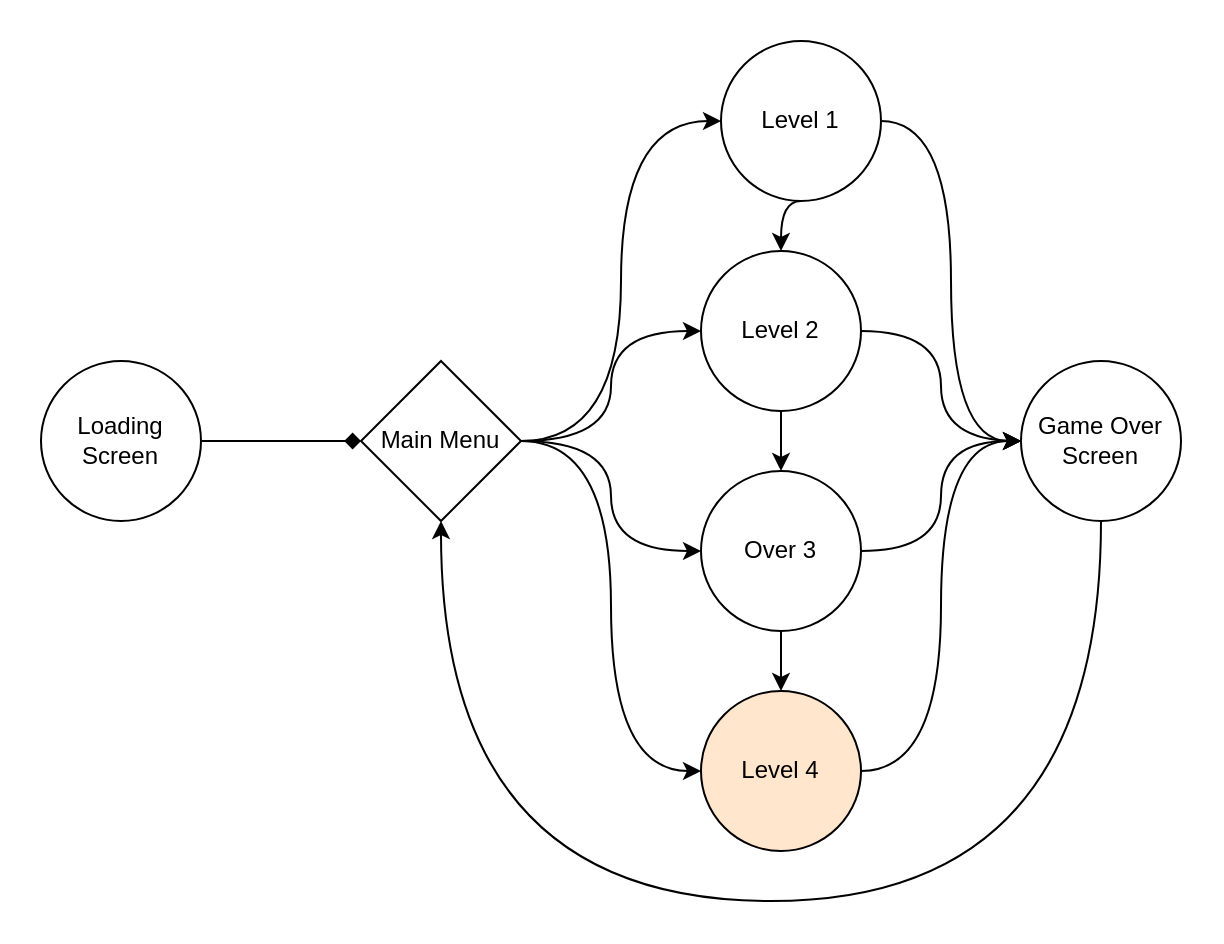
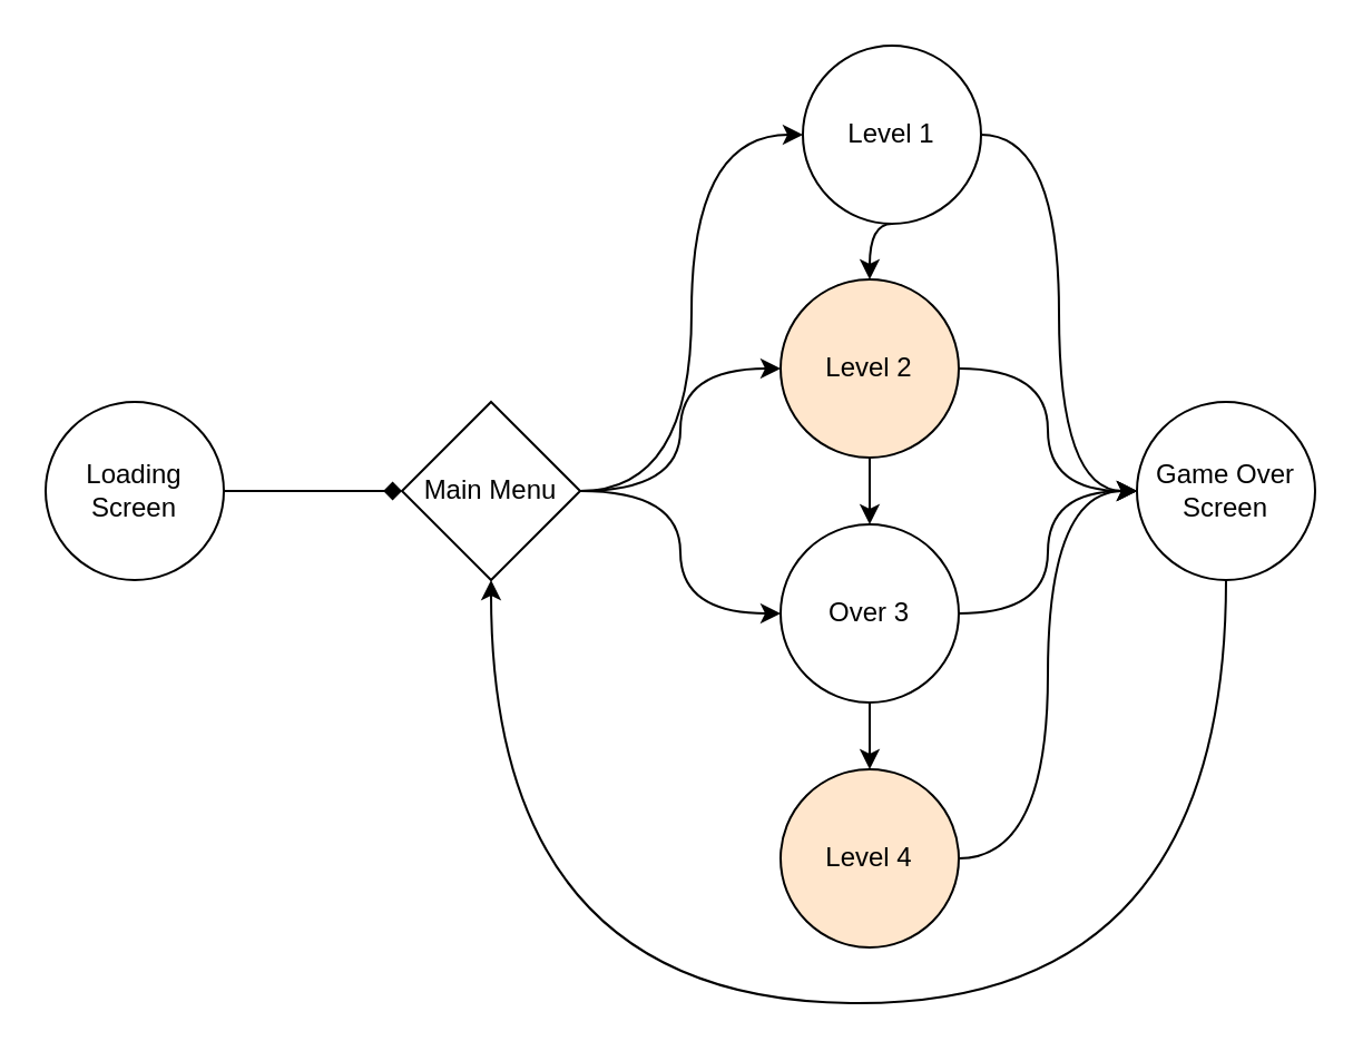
  <mxCell id="0" />
  <mxCell id="1" parent="0" />
  <mxCell id="2" style="edgeStyle=orthogonalEdgeStyle;rounded=0;orthogonalLoop=1;jettySize=auto;html=1;exitX=1;exitY=0.5;exitDx=0;exitDy=0;entryX=0;entryY=0.5;entryDx=0;entryDy=0;endArrow=diamond;" edge="1" parent="1" source="3" target="8"><mxGeometry relative="1" as="geometry" /></mxCell>
  <mxCell id="3" value="Loading Screen" style="ellipse;whiteSpace=wrap;html=1;aspect=fixed;" vertex="1" parent="1"><mxGeometry x="20" y="180" width="80" height="80" as="geometry" /></mxCell>
  <mxCell id="4" style="edgeStyle=orthogonalEdgeStyle;rounded=0;orthogonalLoop=1;jettySize=auto;html=1;exitX=1;exitY=0.5;exitDx=0;exitDy=0;entryX=0;entryY=0.5;entryDx=0;entryDy=0;curved=1;" edge="1" parent="1" source="8" target="11"><mxGeometry relative="1" as="geometry" /></mxCell>
  <mxCell id="5" style="edgeStyle=orthogonalEdgeStyle;rounded=0;orthogonalLoop=1;jettySize=auto;html=1;entryX=0;entryY=0.5;entryDx=0;entryDy=0;curved=1;" edge="1" parent="1" source="8" target="14"><mxGeometry relative="1" as="geometry" /></mxCell>
  <mxCell id="6" style="edgeStyle=orthogonalEdgeStyle;curved=1;rounded=0;orthogonalLoop=1;jettySize=auto;html=1;entryX=0;entryY=0.5;entryDx=0;entryDy=0;" edge="1" parent="1" source="8" target="17"><mxGeometry relative="1" as="geometry" /></mxCell>
- <mxCell id="7" style="edgeStyle=orthogonalEdgeStyle;curved=1;rounded=0;orthogonalLoop=1;jettySize=auto;html=1;entryX=0;entryY=0.5;entryDx=0;entryDy=0;" edge="1" parent="1" source="8" target="19"><mxGeometry relative="1" as="geometry" /></mxCell>
  <mxCell id="8" value="Main Menu" style="rhombus;whiteSpace=wrap;html=1;aspect=fixed;" vertex="1" parent="1"><mxGeometry x="180" y="180" width="80" height="80" as="geometry" /></mxCell>
  <mxCell id="9" style="edgeStyle=orthogonalEdgeStyle;curved=1;rounded=0;orthogonalLoop=1;jettySize=auto;html=1;exitX=1;exitY=0.5;exitDx=0;exitDy=0;entryX=0;entryY=0.5;entryDx=0;entryDy=0;" edge="1" parent="1" source="11" target="21"><mxGeometry relative="1" as="geometry" /></mxCell>
  <mxCell id="10" style="edgeStyle=orthogonalEdgeStyle;curved=1;rounded=0;orthogonalLoop=1;jettySize=auto;html=1;exitX=0.5;exitY=1;exitDx=0;exitDy=0;entryX=0.5;entryY=0;entryDx=0;entryDy=0;" edge="1" parent="1" source="11" target="14"><mxGeometry relative="1" as="geometry" /></mxCell>
  <mxCell id="11" value="Level 1" style="ellipse;whiteSpace=wrap;html=1;aspect=fixed;" vertex="1" parent="1"><mxGeometry x="360" y="20" width="80" height="80" as="geometry" /></mxCell>
- <mxCell id="12" style="edgeStyle=orthogonalEdgeStyle;curved=1;rounded=0;orthogonalLoop=1;jettySize=auto;html=1;entryX=0;entryY=0.5;entryDx=0;entryDy=0;endArrow=open;" edge="1" parent="1" source="14" target="21"><mxGeometry relative="1" as="geometry" /></mxCell>
+ <mxCell id="12" style="edgeStyle=orthogonalEdgeStyle;curved=1;rounded=0;orthogonalLoop=1;jettySize=auto;html=1;entryX=0;entryY=0.5;entryDx=0;entryDy=0;" edge="1" parent="1" source="14" target="21"><mxGeometry relative="1" as="geometry" /></mxCell>
  <mxCell id="13" style="edgeStyle=orthogonalEdgeStyle;curved=1;rounded=0;orthogonalLoop=1;jettySize=auto;html=1;exitX=0.5;exitY=1;exitDx=0;exitDy=0;entryX=0.5;entryY=0;entryDx=0;entryDy=0;" edge="1" parent="1" source="14" target="17"><mxGeometry relative="1" as="geometry" /></mxCell>
- <mxCell id="14" value="Level 2" style="ellipse;whiteSpace=wrap;html=1;aspect=fixed;" vertex="1" parent="1"><mxGeometry x="350" y="125" width="80" height="80" as="geometry" /></mxCell>
+ <mxCell id="14" value="Level 2" style="ellipse;whiteSpace=wrap;html=1;aspect=fixed;fillColor=#ffe6cc;" vertex="1" parent="1"><mxGeometry x="350" y="125" width="80" height="80" as="geometry" /></mxCell>
  <mxCell id="15" style="edgeStyle=orthogonalEdgeStyle;curved=1;rounded=0;orthogonalLoop=1;jettySize=auto;html=1;exitX=1;exitY=0.5;exitDx=0;exitDy=0;" edge="1" parent="1" source="17" target="21"><mxGeometry relative="1" as="geometry" /></mxCell>
  <mxCell id="16" style="edgeStyle=orthogonalEdgeStyle;curved=1;rounded=0;orthogonalLoop=1;jettySize=auto;html=1;exitX=0.5;exitY=1;exitDx=0;exitDy=0;" edge="1" parent="1" source="17" target="19"><mxGeometry relative="1" as="geometry" /></mxCell>
  <mxCell id="17" value="Over 3" style="ellipse;whiteSpace=wrap;html=1;aspect=fixed;" vertex="1" parent="1"><mxGeometry x="350" y="235" width="80" height="80" as="geometry" /></mxCell>
  <mxCell id="18" style="edgeStyle=orthogonalEdgeStyle;curved=1;rounded=0;orthogonalLoop=1;jettySize=auto;html=1;exitX=1;exitY=0.5;exitDx=0;exitDy=0;entryX=0;entryY=0.5;entryDx=0;entryDy=0;" edge="1" parent="1" source="19" target="21"><mxGeometry relative="1" as="geometry" /></mxCell>
  <mxCell id="19" value="Level 4" style="ellipse;whiteSpace=wrap;html=1;aspect=fixed;fillColor=#ffe6cc;" vertex="1" parent="1"><mxGeometry x="350" y="345" width="80" height="80" as="geometry" /></mxCell>
  <mxCell id="20" style="edgeStyle=orthogonalEdgeStyle;curved=1;rounded=0;orthogonalLoop=1;jettySize=auto;html=1;exitX=0.5;exitY=1;exitDx=0;exitDy=0;entryX=0.5;entryY=1;entryDx=0;entryDy=0;" edge="1" parent="1" source="21" target="8"><mxGeometry relative="1" as="geometry"><Array as="points"><mxPoint x="550" y="450" /><mxPoint x="220" y="450" /></Array></mxGeometry></mxCell>
  <mxCell id="21" value="Game Over Screen" style="ellipse;whiteSpace=wrap;html=1;aspect=fixed;" vertex="1" parent="1"><mxGeometry x="510" y="180" width="80" height="80" as="geometry" /></mxCell>
